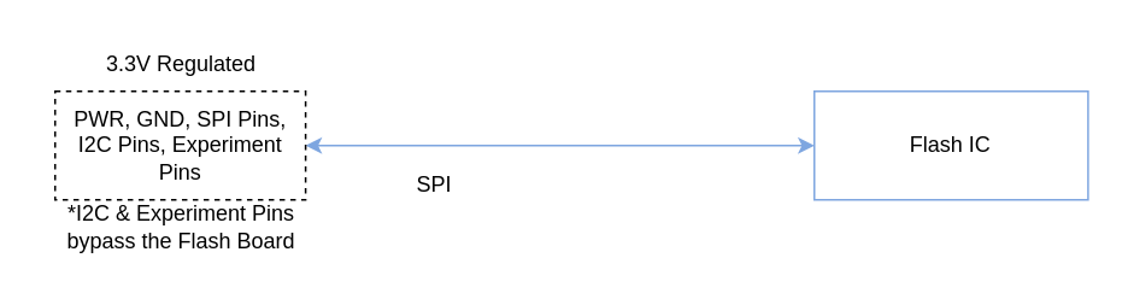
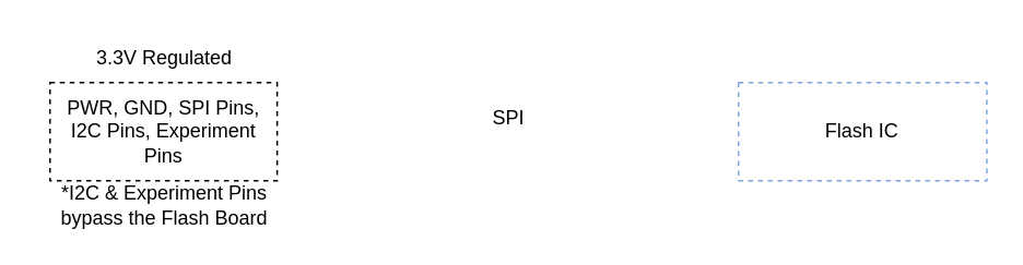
  <mxCell id="0" />
  <mxCell id="1" parent="0" />
- <mxCell id="2" value="Flash IC" style="rounded=0;whiteSpace=wrap;html=1;strokeColor=#7EA6E0;" parent="1" vertex="1"><mxGeometry x="450" y="50" width="151.43" height="60" as="geometry" /></mxCell>
- <mxCell id="3" value="" style="endArrow=classic;html=1;rounded=0;entryX=0;entryY=0.5;entryDx=0;entryDy=0;exitX=1;exitY=0.5;exitDx=0;exitDy=0;fixDash=0;startArrow=classic;startFill=1;strokeColor=#7EA6E0;" parent="1" source="5" target="2" edge="1"><mxGeometry width="50" height="50" relative="1" as="geometry"><mxPoint x="218.57" y="80" as="sourcePoint" /><mxPoint x="308.57" y="80" as="targetPoint" /></mxGeometry></mxCell>
+ <mxCell id="2" value="Flash IC" style="rounded=0;whiteSpace=wrap;html=1;strokeColor=#7EA6E0;dashed=1;" parent="1" vertex="1"><mxGeometry x="450" y="50" width="151.43" height="60" as="geometry" /></mxCell>
  <mxCell id="4" value="3.3V Regulated" style="text;html=1;strokeColor=none;fillColor=none;align=center;verticalAlign=middle;whiteSpace=wrap;rounded=0;" parent="1" vertex="1"><mxGeometry x="30" y="20" width="140" height="30" as="geometry" /></mxCell>
  <mxCell id="5" value="PWR, GND, SPI Pins, I2C Pins, Experiment Pins" style="rounded=0;whiteSpace=wrap;html=1;dashed=1;" parent="1" vertex="1"><mxGeometry x="30" y="50" width="138.57" height="60" as="geometry" /></mxCell>
  <mxCell id="6" value="*I2C &amp;amp; Experiment Pins bypass the Flash Board" style="text;html=1;strokeColor=none;fillColor=none;align=center;verticalAlign=middle;whiteSpace=wrap;rounded=0;" parent="1" vertex="1"><mxGeometry x="20" y="110" width="160" height="30" as="geometry" /></mxCell>
- <mxCell id="7" value="SPI" style="text;html=1;strokeColor=none;fillColor=none;align=center;verticalAlign=middle;whiteSpace=wrap;rounded=0;" parent="1" vertex="1"><mxGeometry x="210" y="87" width="60" height="30" as="geometry" /></mxCell>
+ <mxCell id="7" value="SPI" style="text;html=1;strokeColor=none;fillColor=none;align=center;verticalAlign=middle;whiteSpace=wrap;rounded=0;" parent="1" vertex="1"><mxGeometry x="280" y="57" width="60" height="30" as="geometry" /></mxCell>
